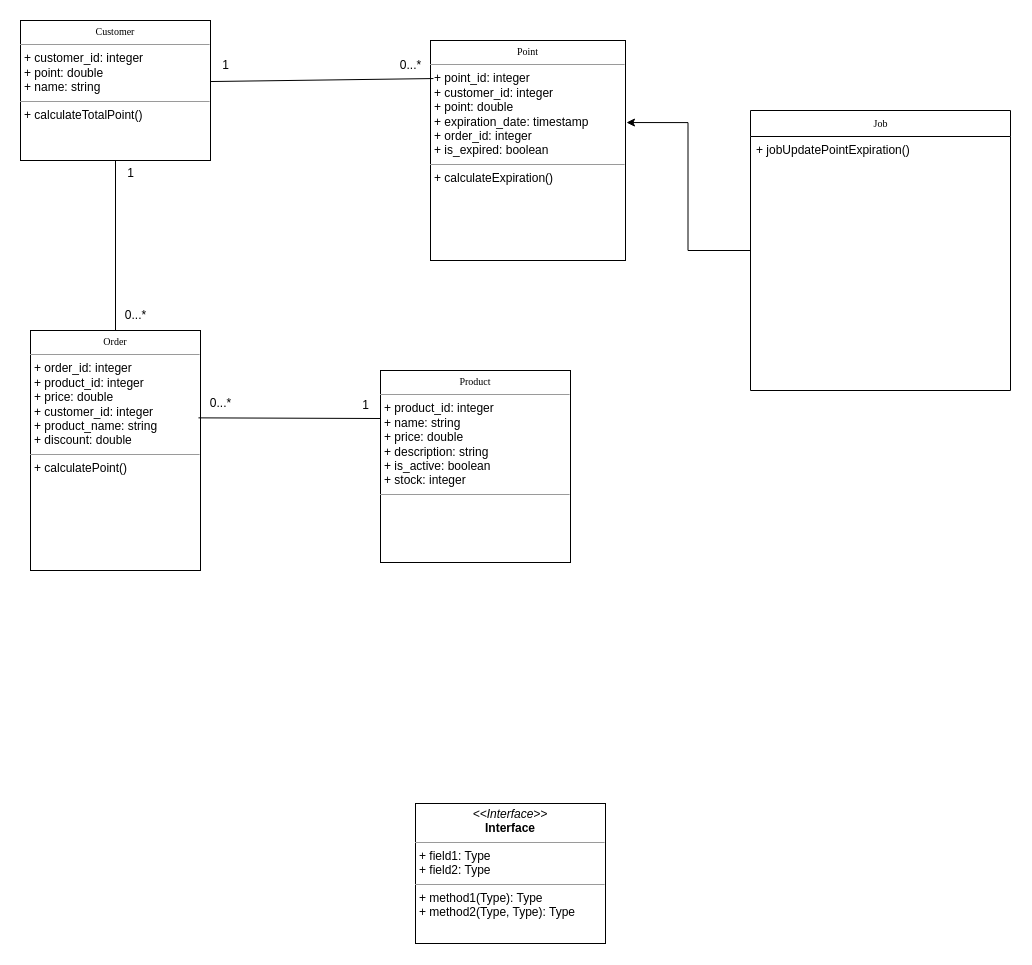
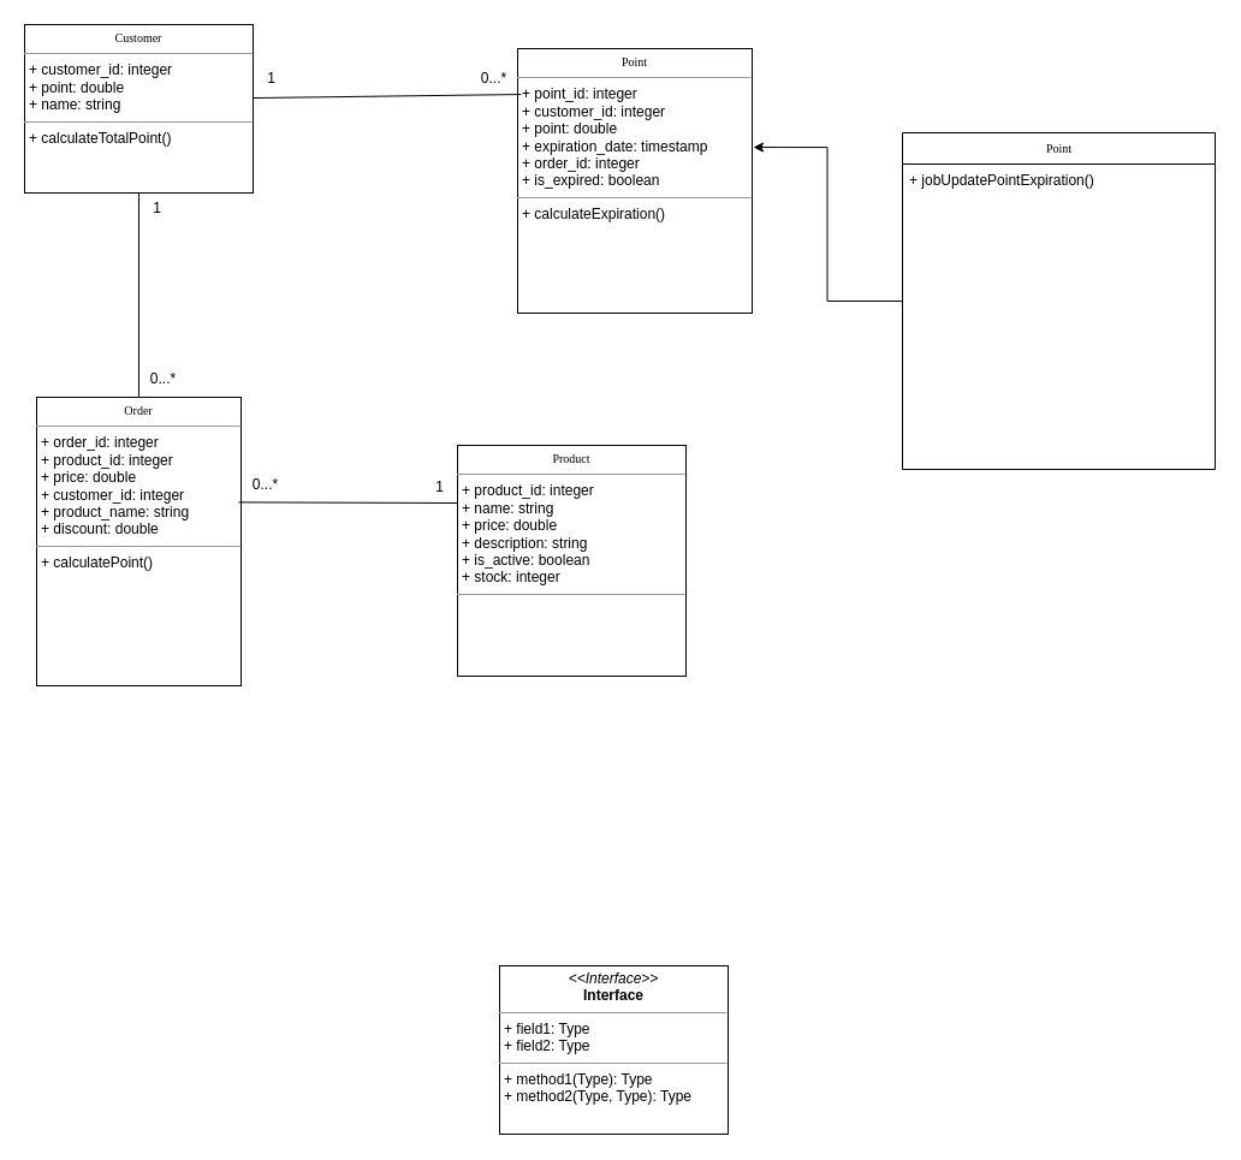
  <mxCell id="0" />
  <mxCell id="1" parent="0" />
  <mxCell id="2" style="edgeStyle=orthogonalEdgeStyle;rounded=0;html=1;dashed=1;labelBackgroundColor=none;startFill=0;endArrow=open;endFill=0;endSize=10;fontFamily=Verdana;fontSize=10;" parent="1" edge="1"><mxGeometry relative="1" as="geometry"><Array as="points" /><mxPoint x="730" y="794" as="sourcePoint" /></mxGeometry></mxCell>
  <mxCell id="3" style="edgeStyle=orthogonalEdgeStyle;rounded=0;html=1;dashed=1;labelBackgroundColor=none;startFill=0;endArrow=open;endFill=0;endSize=10;fontFamily=Verdana;fontSize=10;" parent="1" edge="1"><mxGeometry relative="1" as="geometry"><mxPoint x="730" y="928" as="sourcePoint" /></mxGeometry></mxCell>
  <mxCell id="4" style="edgeStyle=orthogonalEdgeStyle;rounded=0;html=1;dashed=1;labelBackgroundColor=none;startFill=0;endArrow=open;endFill=0;endSize=10;fontFamily=Verdana;fontSize=10;" parent="1" edge="1"><mxGeometry relative="1" as="geometry"><Array as="points" /><mxPoint x="730" y="583" as="sourcePoint" /></mxGeometry></mxCell>
  <mxCell id="5" value="&lt;p style=&quot;margin:0px;margin-top:4px;text-align:center;&quot;&gt;&lt;i&gt;&amp;lt;&amp;lt;Interface&amp;gt;&amp;gt;&lt;/i&gt;&lt;br/&gt;&lt;b&gt;Interface&lt;/b&gt;&lt;/p&gt;&lt;hr size=&quot;1&quot;/&gt;&lt;p style=&quot;margin:0px;margin-left:4px;&quot;&gt;+ field1: Type&lt;br/&gt;+ field2: Type&lt;/p&gt;&lt;hr size=&quot;1&quot;/&gt;&lt;p style=&quot;margin:0px;margin-left:4px;&quot;&gt;+ method1(Type): Type&lt;br/&gt;+ method2(Type, Type): Type&lt;/p&gt;" style="verticalAlign=top;align=left;overflow=fill;fontSize=12;fontFamily=Helvetica;html=1;rounded=0;shadow=0;comic=0;labelBackgroundColor=none;strokeWidth=1" parent="1" vertex="1"><mxGeometry x="415" y="803" width="190" height="140" as="geometry" /></mxCell>
  <mxCell id="6" style="edgeStyle=orthogonalEdgeStyle;rounded=0;html=1;dashed=1;labelBackgroundColor=none;startFill=0;endArrow=open;endFill=0;endSize=10;fontFamily=Verdana;fontSize=10;" parent="1" edge="1"><mxGeometry relative="1" as="geometry"><Array as="points" /><mxPoint x="640" y="280" as="sourcePoint" /></mxGeometry></mxCell>
  <mxCell id="7" value="&lt;p style=&quot;margin:0px;margin-top:4px;text-align:center;&quot;&gt;&lt;span style=&quot;font-family: Verdana; font-size: 10px;&quot;&gt;Customer&lt;/span&gt;&lt;br&gt;&lt;/p&gt;&lt;hr size=&quot;1&quot;&gt;&lt;p style=&quot;margin:0px;margin-left:4px;&quot;&gt;+&amp;nbsp;&lt;span style=&quot;white-space: normal;&quot;&gt;customer_id: integer&lt;/span&gt;&lt;br&gt;&lt;span style=&quot;white-space: normal;&quot;&gt;+ point: double&lt;/span&gt;&lt;/p&gt;&lt;p style=&quot;margin:0px;margin-left:4px;&quot;&gt;&lt;span style=&quot;white-space: normal;&quot;&gt;+ name: string&lt;/span&gt;&lt;/p&gt;&lt;hr size=&quot;1&quot;&gt;&lt;p style=&quot;margin:0px;margin-left:4px;&quot;&gt;+ calculateTotalPoint()&lt;br&gt;&lt;/p&gt;" style="verticalAlign=top;align=left;overflow=fill;fontSize=12;fontFamily=Helvetica;html=1;rounded=0;shadow=0;comic=0;labelBackgroundColor=none;strokeWidth=1" parent="1" vertex="1"><mxGeometry x="20" y="20" width="190" height="140" as="geometry" /></mxCell>
  <mxCell id="8" value="&lt;p style=&quot;margin:0px;margin-top:4px;text-align:center;&quot;&gt;&lt;span style=&quot;font-family: Verdana; font-size: 10px;&quot;&gt;Point&lt;/span&gt;&lt;br&gt;&lt;/p&gt;&lt;hr size=&quot;1&quot;&gt;&lt;p style=&quot;margin:0px;margin-left:4px;&quot;&gt;+&amp;nbsp;&lt;span style=&quot;white-space: normal;&quot;&gt;point_id: integer&lt;/span&gt;&lt;/p&gt;&lt;p style=&quot;margin:0px;margin-left:4px;&quot;&gt;&lt;span style=&quot;text-wrap-mode: wrap;&quot;&gt;+&amp;nbsp;&lt;/span&gt;&lt;span style=&quot;white-space: normal;&quot;&gt;customer_id: integer&lt;/span&gt;&lt;span style=&quot;text-wrap-mode: wrap;&quot;&gt;&lt;br&gt;&lt;/span&gt;&lt;span style=&quot;white-space: normal;&quot;&gt;+ point: double&lt;/span&gt;&lt;/p&gt;&lt;p style=&quot;margin:0px;margin-left:4px;&quot;&gt;&lt;span style=&quot;white-space: normal;&quot;&gt;+ expiration_date: timestamp&lt;/span&gt;&lt;span style=&quot;white-space: normal;&quot;&gt;&lt;br&gt;&lt;/span&gt;&lt;/p&gt;&lt;p style=&quot;margin: 0px 0px 0px 4px;&quot;&gt;&lt;span style=&quot;white-space: normal;&quot;&gt;+ order_id: integer&lt;/span&gt;&lt;/p&gt;&lt;p style=&quot;margin: 0px 0px 0px 4px;&quot;&gt;&lt;span style=&quot;white-space: normal;&quot;&gt;+ is_expired: boolean&lt;/span&gt;&lt;/p&gt;&lt;hr size=&quot;1&quot;&gt;&lt;p style=&quot;margin:0px;margin-left:4px;&quot;&gt;+ calculateExpiration()&lt;br&gt;&lt;/p&gt;" style="verticalAlign=top;align=left;overflow=fill;fontSize=12;fontFamily=Helvetica;html=1;rounded=0;shadow=0;comic=0;labelBackgroundColor=none;strokeWidth=1" vertex="1" parent="1"><mxGeometry x="430" y="40" width="195" height="220" as="geometry" /></mxCell>
  <mxCell id="9" value="&lt;p style=&quot;margin:0px;margin-top:4px;text-align:center;&quot;&gt;&lt;span style=&quot;font-family: Verdana; font-size: 10px;&quot;&gt;Order&lt;/span&gt;&lt;br&gt;&lt;/p&gt;&lt;hr size=&quot;1&quot;&gt;&lt;p style=&quot;margin:0px;margin-left:4px;&quot;&gt;&lt;span style=&quot;white-space: normal;&quot;&gt;+ order_id: integer&lt;/span&gt;&lt;br&gt;&lt;/p&gt;&lt;p style=&quot;margin:0px;margin-left:4px;&quot;&gt;&lt;span style=&quot;white-space: normal;&quot;&gt;+ product_id: integer&lt;/span&gt;&lt;span style=&quot;text-wrap-mode: wrap;&quot;&gt;&lt;br&gt;&lt;/span&gt;&lt;span style=&quot;white-space: normal;&quot;&gt;+ price: double&lt;/span&gt;&lt;br&gt;&lt;/p&gt;&lt;p style=&quot;margin:0px;margin-left:4px;&quot;&gt;&lt;span style=&quot;white-space: normal;&quot;&gt;+ customer_id: integer&lt;/span&gt;&lt;span style=&quot;white-space: normal;&quot;&gt;&lt;br&gt;&lt;/span&gt;&lt;/p&gt;&lt;p style=&quot;margin:0px;margin-left:4px;&quot;&gt;&lt;span style=&quot;white-space: normal;&quot;&gt;+ product_name: string&lt;/span&gt;&lt;/p&gt;&lt;p style=&quot;margin:0px;margin-left:4px;&quot;&gt;&lt;span style=&quot;white-space: normal;&quot;&gt;+ discount: double&lt;/span&gt;&lt;/p&gt;&lt;hr size=&quot;1&quot;&gt;&lt;p style=&quot;margin:0px;margin-left:4px;&quot;&gt;+ calculatePoint()&lt;br&gt;&lt;/p&gt;" style="verticalAlign=top;align=left;overflow=fill;fontSize=12;fontFamily=Helvetica;html=1;rounded=0;shadow=0;comic=0;labelBackgroundColor=none;strokeWidth=1" vertex="1" parent="1"><mxGeometry x="30" y="330" width="170" height="240" as="geometry" /></mxCell>
  <mxCell id="10" value="&lt;p style=&quot;margin:0px;margin-top:4px;text-align:center;&quot;&gt;&lt;span style=&quot;font-family: Verdana; font-size: 10px;&quot;&gt;Product&lt;/span&gt;&lt;br&gt;&lt;/p&gt;&lt;hr size=&quot;1&quot;&gt;&lt;p style=&quot;margin:0px;margin-left:4px;&quot;&gt;&lt;span style=&quot;white-space: normal;&quot;&gt;+ product_id: integer&lt;/span&gt;&lt;br&gt;&lt;/p&gt;&lt;p style=&quot;margin:0px;margin-left:4px;&quot;&gt;&lt;span style=&quot;white-space: normal;&quot;&gt;+ name: string&lt;/span&gt;&lt;span style=&quot;white-space: normal;&quot;&gt;&lt;br&gt;&lt;/span&gt;&lt;/p&gt;&lt;p style=&quot;margin:0px;margin-left:4px;&quot;&gt;&lt;span style=&quot;white-space: normal;&quot;&gt;+ price: double&lt;/span&gt;&lt;br&gt;&lt;/p&gt;&lt;p style=&quot;margin:0px;margin-left:4px;&quot;&gt;&lt;span style=&quot;white-space: normal;&quot;&gt;+ description: string&lt;/span&gt;&lt;span style=&quot;white-space: normal;&quot;&gt;&lt;br&gt;&lt;/span&gt;&lt;/p&gt;&lt;p style=&quot;margin:0px;margin-left:4px;&quot;&gt;&lt;span style=&quot;white-space: normal;&quot;&gt;+ is_active: boolean&lt;/span&gt;&lt;/p&gt;&lt;p style=&quot;margin:0px;margin-left:4px;&quot;&gt;&lt;span style=&quot;white-space: normal;&quot;&gt;+ stock: integer&lt;/span&gt;&lt;/p&gt;&lt;hr size=&quot;1&quot;&gt;&lt;p style=&quot;margin:0px;margin-left:4px;&quot;&gt;&lt;br&gt;&lt;/p&gt;" style="verticalAlign=top;align=left;overflow=fill;fontSize=12;fontFamily=Helvetica;html=1;rounded=0;shadow=0;comic=0;labelBackgroundColor=none;strokeWidth=1" vertex="1" parent="1"><mxGeometry x="380" y="370" width="190" height="192" as="geometry" /></mxCell>
- <mxCell id="11" value="Job" style="swimlane;html=1;fontStyle=0;childLayout=stackLayout;horizontal=1;startSize=26;fillColor=none;horizontalStack=0;resizeParent=1;resizeLast=0;collapsible=1;marginBottom=0;swimlaneFillColor=#ffffff;rounded=0;shadow=0;comic=0;labelBackgroundColor=none;strokeWidth=1;fontFamily=Verdana;fontSize=10;align=center;" vertex="1" parent="1"><mxGeometry x="750" y="110" width="260" height="280" as="geometry" /></mxCell>
+ <mxCell id="11" value="Point" style="swimlane;html=1;fontStyle=0;childLayout=stackLayout;horizontal=1;startSize=26;fillColor=none;horizontalStack=0;resizeParent=1;resizeLast=0;collapsible=1;marginBottom=0;swimlaneFillColor=#ffffff;rounded=0;shadow=0;comic=0;labelBackgroundColor=none;strokeWidth=1;fontFamily=Verdana;fontSize=10;align=center;" vertex="1" parent="1"><mxGeometry x="750" y="110" width="260" height="280" as="geometry" /></mxCell>
  <mxCell id="12" value="+&amp;nbsp;&lt;span style=&quot;white-space: nowrap;&quot;&gt;jobUpdatePointExpiration()&lt;/span&gt;" style="text;html=1;strokeColor=none;fillColor=none;align=left;verticalAlign=top;spacingLeft=4;spacingRight=4;whiteSpace=wrap;overflow=hidden;rotatable=0;points=[[0,0.5],[1,0.5]];portConstraint=eastwest;" vertex="1" parent="11"><mxGeometry y="26" width="260" height="26" as="geometry" /></mxCell>
  <mxCell id="13" style="edgeStyle=orthogonalEdgeStyle;rounded=0;orthogonalLoop=1;jettySize=auto;html=1;entryX=1.005;entryY=0.373;entryDx=0;entryDy=0;entryPerimeter=0;" edge="1" parent="1" source="11" target="8"><mxGeometry relative="1" as="geometry" /></mxCell>
  <mxCell id="14" value="" style="endArrow=none;html=1;rounded=0;exitX=0.988;exitY=0.364;exitDx=0;exitDy=0;exitPerimeter=0;entryX=0;entryY=0.25;entryDx=0;entryDy=0;" edge="1" parent="1" source="9" target="10"><mxGeometry width="50" height="50" relative="1" as="geometry"><mxPoint x="340" y="350" as="sourcePoint" /><mxPoint x="390" y="300" as="targetPoint" /></mxGeometry></mxCell>
  <mxCell id="15" value="1" style="text;html=1;align=center;verticalAlign=middle;resizable=0;points=[];autosize=1;strokeColor=none;fillColor=none;" vertex="1" parent="1"><mxGeometry x="350" y="390" width="30" height="30" as="geometry" /></mxCell>
  <mxCell id="16" value="0...*" style="text;html=1;align=center;verticalAlign=middle;resizable=0;points=[];autosize=1;strokeColor=none;fillColor=none;" vertex="1" parent="1"><mxGeometry x="200" y="388" width="40" height="30" as="geometry" /></mxCell>
  <mxCell id="17" value="" style="endArrow=none;html=1;rounded=0;exitX=0.5;exitY=0;exitDx=0;exitDy=0;entryX=0.5;entryY=1;entryDx=0;entryDy=0;" edge="1" parent="1" source="9" target="7"><mxGeometry width="50" height="50" relative="1" as="geometry"><mxPoint x="30" y="250" as="sourcePoint" /><mxPoint x="80" y="200" as="targetPoint" /></mxGeometry></mxCell>
  <mxCell id="18" value="1" style="text;html=1;align=center;verticalAlign=middle;resizable=0;points=[];autosize=1;strokeColor=none;fillColor=none;" vertex="1" parent="1"><mxGeometry x="115" y="158" width="30" height="30" as="geometry" /></mxCell>
  <mxCell id="19" value="0...*" style="text;html=1;align=center;verticalAlign=middle;resizable=0;points=[];autosize=1;strokeColor=none;fillColor=none;" vertex="1" parent="1"><mxGeometry x="115" y="300" width="40" height="30" as="geometry" /></mxCell>
  <mxCell id="20" value="" style="endArrow=none;html=1;rounded=0;exitX=1;exitY=0.436;exitDx=0;exitDy=0;exitPerimeter=0;entryX=0.015;entryY=0.173;entryDx=0;entryDy=0;entryPerimeter=0;" edge="1" parent="1" source="7" target="8"><mxGeometry width="50" height="50" relative="1" as="geometry"><mxPoint x="340" y="350" as="sourcePoint" /><mxPoint x="390" y="300" as="targetPoint" /></mxGeometry></mxCell>
  <mxCell id="21" value="1" style="text;html=1;align=center;verticalAlign=middle;resizable=0;points=[];autosize=1;strokeColor=none;fillColor=none;" vertex="1" parent="1"><mxGeometry x="210" y="50" width="30" height="30" as="geometry" /></mxCell>
  <mxCell id="22" value="0...*" style="text;html=1;align=center;verticalAlign=middle;resizable=0;points=[];autosize=1;strokeColor=none;fillColor=none;" vertex="1" parent="1"><mxGeometry x="390" y="50" width="40" height="30" as="geometry" /></mxCell>
